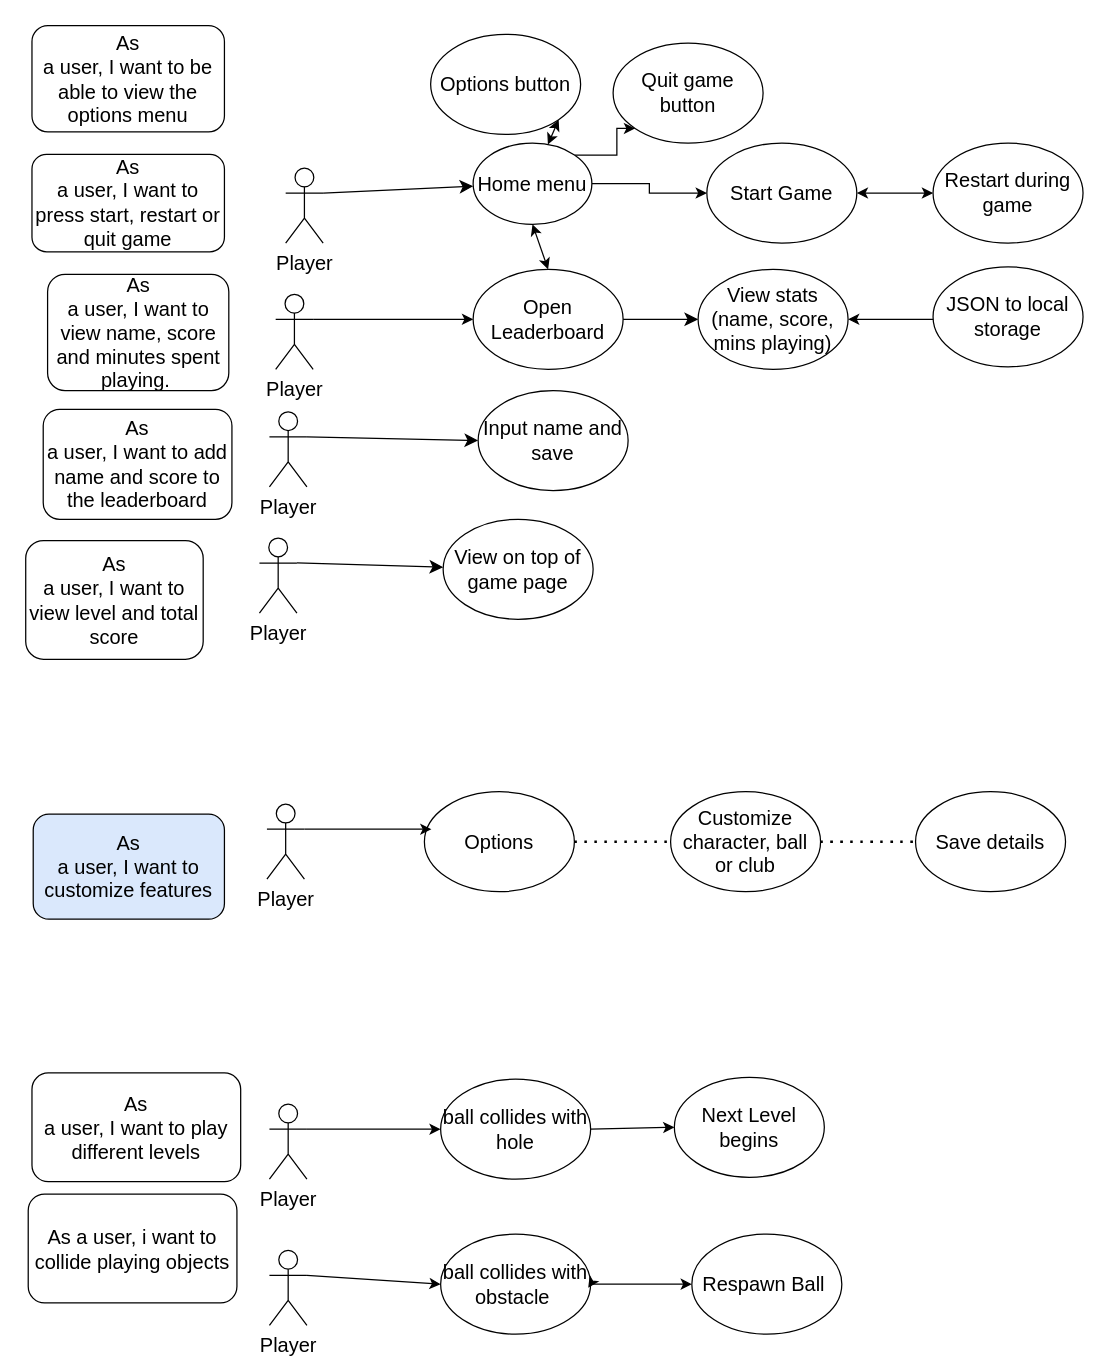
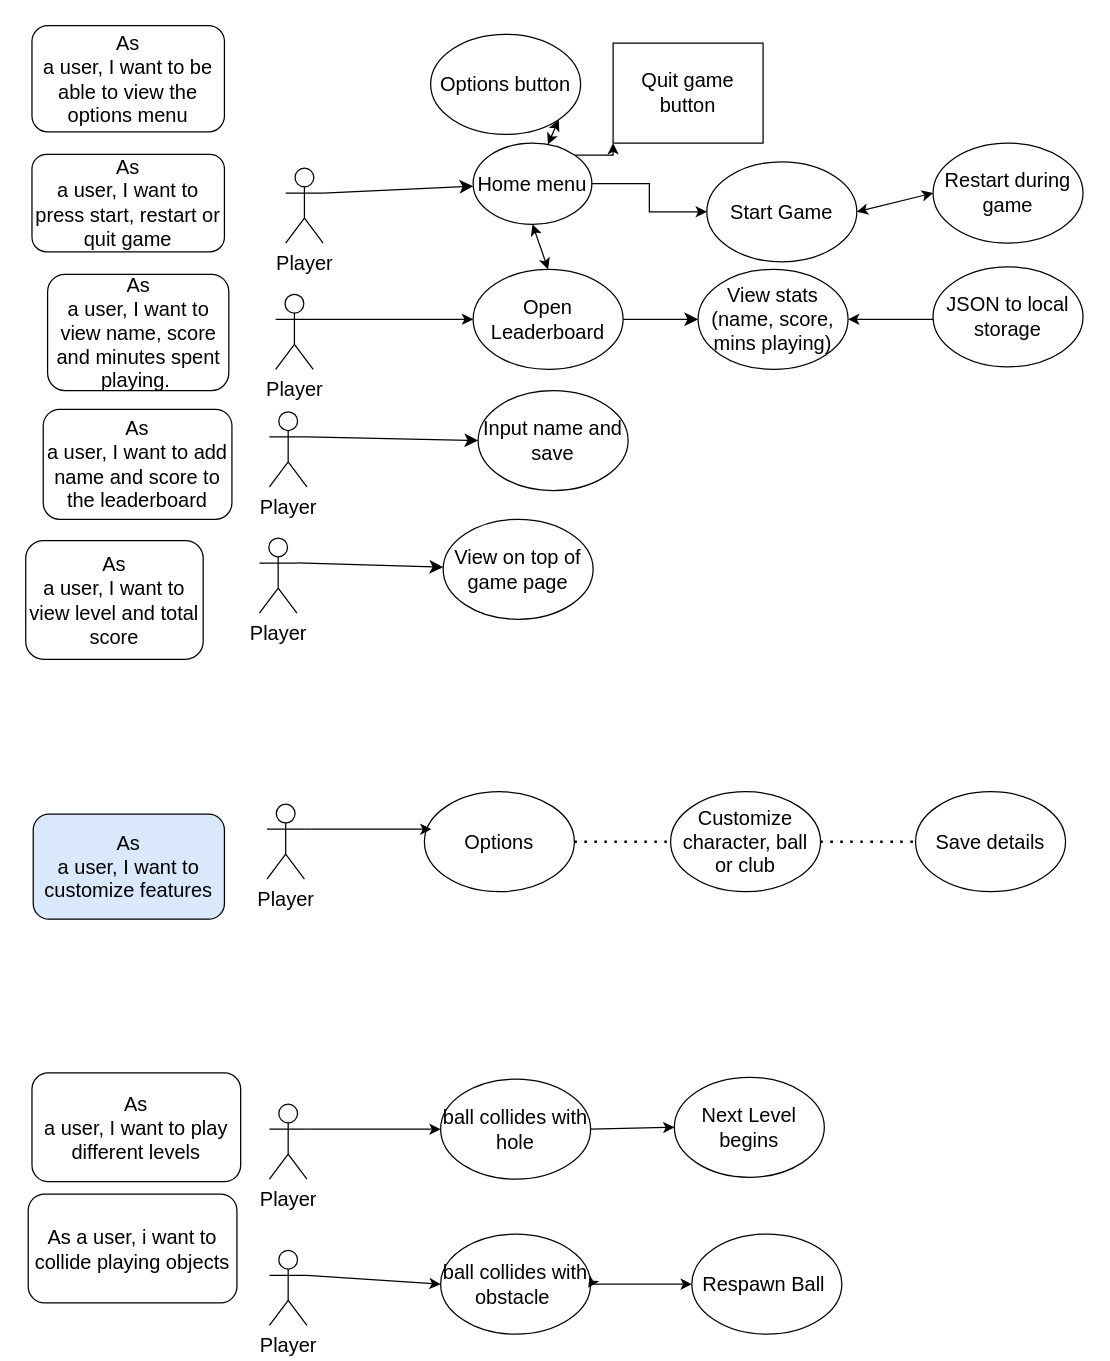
  <mxCell id="0" />
  <mxCell id="1" parent="0" />
  <mxCell id="2" value="As&lt;br&gt;a user, I want to press start, restart or quit game" style="rounded=1;whiteSpace=wrap;html=1;fontSize=16;" parent="1" vertex="1"><mxGeometry x="25" y="123" width="154" height="78" as="geometry" /></mxCell>
  <mxCell id="3" value="&lt;p class=&quot;MsoNormal&quot;&gt;As&lt;br&gt;a user, I want to view name, score and minutes spent playing.&amp;nbsp;&lt;/p&gt;" style="rounded=1;whiteSpace=wrap;html=1;fontSize=16;" parent="1" vertex="1"><mxGeometry x="37.5" y="219" width="145" height="93" as="geometry" /></mxCell>
  <mxCell id="4" value="&lt;p class=&quot;MsoNormal&quot;&gt;As&lt;br&gt;a user, I want to view level and total score&lt;/p&gt;" style="rounded=1;whiteSpace=wrap;html=1;fontSize=16;" parent="1" vertex="1"><mxGeometry x="20" y="432" width="142" height="95" as="geometry" /></mxCell>
  <mxCell id="5" value="&lt;p class=&quot;MsoNormal&quot;&gt;As&lt;br&gt;a user, I want to add name and score to the leaderboard&lt;/p&gt;" style="rounded=1;whiteSpace=wrap;html=1;fontSize=16;" parent="1" vertex="1"><mxGeometry x="34" y="327" width="151" height="88" as="geometry" /></mxCell>
  <mxCell id="6" value="&lt;p class=&quot;MsoNormal&quot;&gt;As&lt;br/&gt;a user, I want to customize features&lt;/p&gt;" style="rounded=1;whiteSpace=wrap;html=1;fontSize=16;fillColor=#dae8fc;" parent="1" vertex="1"><mxGeometry x="26" y="651" width="153" height="84" as="geometry" /></mxCell>
  <mxCell id="7" value="&lt;p class=&quot;MsoNormal&quot;&gt;As&lt;br/&gt;a user, I want to play different levels&lt;/p&gt;" style="rounded=1;whiteSpace=wrap;html=1;fontSize=16;" parent="1" vertex="1"><mxGeometry x="25" y="858" width="167" height="87" as="geometry" /></mxCell>
  <mxCell id="8" value="Player&lt;br&gt;" style="shape=umlActor;verticalLabelPosition=bottom;verticalAlign=top;html=1;outlineConnect=0;fontSize=16;" parent="1" vertex="1"><mxGeometry x="215" y="329" width="30" height="60" as="geometry" /></mxCell>
  <mxCell id="9" value="Player&lt;br&gt;" style="shape=umlActor;verticalLabelPosition=bottom;verticalAlign=top;html=1;outlineConnect=0;fontSize=16;" parent="1" vertex="1"><mxGeometry x="213" y="643" width="30" height="60" as="geometry" /></mxCell>
  <mxCell id="10" value="Player&lt;br&gt;" style="shape=umlActor;verticalLabelPosition=bottom;verticalAlign=top;html=1;outlineConnect=0;fontSize=16;" parent="1" vertex="1"><mxGeometry x="207" y="430" width="30" height="60" as="geometry" /></mxCell>
  <mxCell id="11" style="edgeStyle=none;curved=1;rounded=0;orthogonalLoop=1;jettySize=auto;html=1;exitX=1;exitY=0.333;exitDx=0;exitDy=0;exitPerimeter=0;fontSize=12;startSize=8;endSize=8;" parent="1" source="12" target="15" edge="1"><mxGeometry relative="1" as="geometry" /></mxCell>
  <mxCell id="12" value="Player&lt;br&gt;" style="shape=umlActor;verticalLabelPosition=bottom;verticalAlign=top;html=1;outlineConnect=0;fontSize=16;" parent="1" vertex="1"><mxGeometry x="228" y="134" width="30" height="60" as="geometry" /></mxCell>
  <mxCell id="13" style="edgeStyle=orthogonalEdgeStyle;rounded=0;orthogonalLoop=1;jettySize=auto;html=1;exitX=1;exitY=0.5;exitDx=0;exitDy=0;entryX=0;entryY=0.5;entryDx=0;entryDy=0;" parent="1" source="15" target="41" edge="1"><mxGeometry relative="1" as="geometry" /></mxCell>
  <mxCell id="14" style="edgeStyle=orthogonalEdgeStyle;rounded=0;orthogonalLoop=1;jettySize=auto;html=1;exitX=1;exitY=0;exitDx=0;exitDy=0;entryX=0;entryY=1;entryDx=0;entryDy=0;" parent="1" source="15" target="40" edge="1"><mxGeometry relative="1" as="geometry" /></mxCell>
  <mxCell id="15" value="Home menu" style="ellipse;whiteSpace=wrap;html=1;fontSize=16;" parent="1" vertex="1"><mxGeometry x="378" y="114" width="95" height="65" as="geometry" /></mxCell>
  <mxCell id="16" value="Restart during game" style="ellipse;whiteSpace=wrap;html=1;fontSize=16;" parent="1" vertex="1"><mxGeometry x="746" y="114" width="120" height="80" as="geometry" /></mxCell>
  <mxCell id="17" value="Open Leaderboard" style="ellipse;whiteSpace=wrap;html=1;fontSize=16;" parent="1" vertex="1"><mxGeometry x="378" y="215" width="120" height="80" as="geometry" /></mxCell>
  <mxCell id="18" value="View stats&lt;div&gt;(name, score, mins playing)&lt;/div&gt;" style="ellipse;whiteSpace=wrap;html=1;fontSize=16;" parent="1" vertex="1"><mxGeometry x="558" y="215" width="120" height="80" as="geometry" /></mxCell>
  <mxCell id="19" value="" style="endArrow=classic;html=1;rounded=0;fontSize=12;startSize=8;endSize=8;curved=1;exitX=1;exitY=0.5;exitDx=0;exitDy=0;entryX=0;entryY=0.5;entryDx=0;entryDy=0;" parent="1" source="17" target="18" edge="1"><mxGeometry width="50" height="50" relative="1" as="geometry"><mxPoint x="491" y="597" as="sourcePoint" /><mxPoint x="541" y="547" as="targetPoint" /></mxGeometry></mxCell>
  <mxCell id="20" value="" style="endArrow=classic;html=1;rounded=0;fontSize=12;startSize=8;endSize=8;curved=1;exitX=1;exitY=0.333;exitDx=0;exitDy=0;exitPerimeter=0;" parent="1" source="10" target="21" edge="1"><mxGeometry width="50" height="50" relative="1" as="geometry"><mxPoint x="491" y="597" as="sourcePoint" /><mxPoint x="346" y="350" as="targetPoint" /></mxGeometry></mxCell>
  <mxCell id="21" value="View on top of game page" style="ellipse;whiteSpace=wrap;html=1;fontSize=16;" parent="1" vertex="1"><mxGeometry x="354" y="415" width="120" height="80" as="geometry" /></mxCell>
  <mxCell id="22" value="Input name and save" style="ellipse;whiteSpace=wrap;html=1;fontSize=16;" parent="1" vertex="1"><mxGeometry x="382" y="312" width="120" height="80" as="geometry" /></mxCell>
  <mxCell id="23" value="" style="endArrow=classic;html=1;rounded=0;fontSize=12;startSize=8;endSize=8;curved=1;exitX=1;exitY=0.333;exitDx=0;exitDy=0;exitPerimeter=0;entryX=0;entryY=0.5;entryDx=0;entryDy=0;" parent="1" source="8" target="22" edge="1"><mxGeometry width="50" height="50" relative="1" as="geometry"><mxPoint x="491" y="597" as="sourcePoint" /><mxPoint x="541" y="547" as="targetPoint" /></mxGeometry></mxCell>
  <mxCell id="24" value="Customize character, ball or club" style="ellipse;whiteSpace=wrap;html=1;fontSize=16;" parent="1" vertex="1"><mxGeometry x="536" y="633" width="120" height="80" as="geometry" /></mxCell>
  <mxCell id="25" value="Options button" style="ellipse;whiteSpace=wrap;html=1;fontSize=16;" parent="1" vertex="1"><mxGeometry x="344" y="27" width="120" height="80" as="geometry" /></mxCell>
  <mxCell id="26" value="Save details" style="ellipse;whiteSpace=wrap;html=1;fontSize=16;" parent="1" vertex="1"><mxGeometry x="732" y="633" width="120" height="80" as="geometry" /></mxCell>
  <mxCell id="27" value="" style="endArrow=none;dashed=1;html=1;dashPattern=1 3;strokeWidth=2;rounded=0;fontSize=12;startSize=8;endSize=8;curved=1;exitX=1;exitY=0.5;exitDx=0;exitDy=0;entryX=0;entryY=0.5;entryDx=0;entryDy=0;" parent="1" source="24" target="26" edge="1"><mxGeometry width="50" height="50" relative="1" as="geometry"><mxPoint x="491" y="397" as="sourcePoint" /><mxPoint x="541" y="347" as="targetPoint" /></mxGeometry></mxCell>
  <mxCell id="28" value="&lt;p class=&quot;MsoNormal&quot;&gt;As a user, i want to collide playing objects&lt;/p&gt;" style="rounded=1;whiteSpace=wrap;html=1;fontSize=16;" parent="1" vertex="1"><mxGeometry x="22" y="955" width="167" height="87" as="geometry" /></mxCell>
  <mxCell id="29" value="Player&lt;br&gt;" style="shape=umlActor;verticalLabelPosition=bottom;verticalAlign=top;html=1;outlineConnect=0;fontSize=16;" parent="1" vertex="1"><mxGeometry x="215" y="883" width="30" height="60" as="geometry" /></mxCell>
  <mxCell id="30" value="" style="endArrow=classic;html=1;rounded=0;exitX=1;exitY=0.333;exitDx=0;exitDy=0;exitPerimeter=0;entryX=0;entryY=0.5;entryDx=0;entryDy=0;" parent="1" source="29" target="31" edge="1"><mxGeometry width="50" height="50" relative="1" as="geometry"><mxPoint x="525" y="829" as="sourcePoint" /><mxPoint x="349" y="941" as="targetPoint" /></mxGeometry></mxCell>
  <mxCell id="31" value="ball collides with hole" style="ellipse;whiteSpace=wrap;html=1;fontSize=16;" parent="1" vertex="1"><mxGeometry x="352" y="863" width="120" height="80" as="geometry" /></mxCell>
  <mxCell id="32" value="" style="endArrow=classic;html=1;rounded=0;exitX=1;exitY=0.5;exitDx=0;exitDy=0;entryX=0;entryY=0.5;entryDx=0;entryDy=0;" parent="1" source="31" target="33" edge="1"><mxGeometry width="50" height="50" relative="1" as="geometry"><mxPoint x="525" y="829" as="sourcePoint" /><mxPoint x="520" y="939" as="targetPoint" /></mxGeometry></mxCell>
  <mxCell id="33" value="Next Level begins" style="ellipse;whiteSpace=wrap;html=1;fontSize=16;" parent="1" vertex="1"><mxGeometry x="539" y="861.5" width="120" height="80" as="geometry" /></mxCell>
  <mxCell id="34" value="" style="endArrow=classic;html=1;rounded=0;exitX=1;exitY=0.333;exitDx=0;exitDy=0;exitPerimeter=0;entryX=0;entryY=0.5;entryDx=0;entryDy=0;" parent="1" source="49" target="36" edge="1"><mxGeometry width="50" height="50" relative="1" as="geometry"><mxPoint x="459" y="880" as="sourcePoint" /><mxPoint x="284.07" y="975.135" as="targetPoint" /></mxGeometry></mxCell>
  <mxCell id="35" style="edgeStyle=orthogonalEdgeStyle;rounded=0;orthogonalLoop=1;jettySize=auto;html=1;entryX=0;entryY=0.5;entryDx=0;entryDy=0;" parent="1" source="36" target="38" edge="1"><mxGeometry relative="1" as="geometry" /></mxCell>
  <mxCell id="36" value="ball collides with obstacle&amp;nbsp;" style="ellipse;whiteSpace=wrap;html=1;fontSize=16;" parent="1" vertex="1"><mxGeometry x="352" y="987" width="120" height="80" as="geometry" /></mxCell>
  <mxCell id="37" value="" style="endArrow=classic;html=1;rounded=0;exitX=1;exitY=0.5;exitDx=0;exitDy=0;" parent="1" source="36" edge="1"><mxGeometry width="50" height="50" relative="1" as="geometry"><mxPoint x="459" y="880" as="sourcePoint" /><mxPoint x="470.07" y="1029.933" as="targetPoint" /></mxGeometry></mxCell>
  <mxCell id="38" value="Respawn Ball&amp;nbsp;" style="ellipse;whiteSpace=wrap;html=1;fontSize=16;" parent="1" vertex="1"><mxGeometry x="553" y="987" width="120" height="80" as="geometry" /></mxCell>
  <mxCell id="39" value="Options" style="ellipse;whiteSpace=wrap;html=1;fontSize=16;" parent="1" vertex="1"><mxGeometry x="339" y="633" width="120" height="80" as="geometry" /></mxCell>
- <mxCell id="40" value="Quit game button" style="ellipse;whiteSpace=wrap;html=1;fontSize=16;" parent="1" vertex="1"><mxGeometry x="490" y="34" width="120" height="80" as="geometry" /></mxCell>
- <mxCell id="41" value="Start Game" style="ellipse;whiteSpace=wrap;html=1;fontSize=16;" parent="1" vertex="1"><mxGeometry x="565" y="114" width="120" height="80" as="geometry" /></mxCell>
+ <mxCell id="40" value="Quit game button" style="whiteSpace=wrap;html=1;fontSize=16;rounded=0;" parent="1" vertex="1"><mxGeometry x="490" y="34" width="120" height="80" as="geometry" /></mxCell>
+ <mxCell id="41" value="Start Game" style="ellipse;whiteSpace=wrap;html=1;fontSize=16;" parent="1" vertex="1"><mxGeometry x="565" y="129" width="120" height="80" as="geometry" /></mxCell>
  <mxCell id="42" value="&lt;p class=&quot;MsoNormal&quot;&gt;As&lt;br&gt;a user, I want to be able to view the options menu&lt;/p&gt;" style="rounded=1;whiteSpace=wrap;html=1;fontSize=16;" parent="1" vertex="1"><mxGeometry x="25" y="20" width="154" height="85" as="geometry" /></mxCell>
  <mxCell id="43" value="JSON to local storage" style="ellipse;whiteSpace=wrap;html=1;fontSize=16;" parent="1" vertex="1"><mxGeometry x="746" y="213" width="120" height="80" as="geometry" /></mxCell>
  <mxCell id="44" style="edgeStyle=orthogonalEdgeStyle;rounded=0;orthogonalLoop=1;jettySize=auto;html=1;exitX=1;exitY=0.333;exitDx=0;exitDy=0;exitPerimeter=0;entryX=0.047;entryY=0.375;entryDx=0;entryDy=0;entryPerimeter=0;" parent="1" source="9" target="39" edge="1"><mxGeometry relative="1" as="geometry" /></mxCell>
  <mxCell id="45" value="" style="endArrow=none;dashed=1;html=1;dashPattern=1 3;strokeWidth=2;rounded=0;exitX=1;exitY=0.5;exitDx=0;exitDy=0;entryX=0;entryY=0.5;entryDx=0;entryDy=0;" parent="1" source="39" target="24" edge="1"><mxGeometry width="50" height="50" relative="1" as="geometry"><mxPoint x="446" y="545" as="sourcePoint" /><mxPoint x="496" y="495" as="targetPoint" /></mxGeometry></mxCell>
  <mxCell id="46" value="" style="endArrow=classic;html=1;rounded=0;entryX=1;entryY=0.5;entryDx=0;entryDy=0;" parent="1" target="18" edge="1"><mxGeometry width="50" height="50" relative="1" as="geometry"><mxPoint x="746" y="255" as="sourcePoint" /><mxPoint x="667" y="229" as="targetPoint" /></mxGeometry></mxCell>
  <mxCell id="47" style="edgeStyle=orthogonalEdgeStyle;rounded=0;orthogonalLoop=1;jettySize=auto;html=1;exitX=1;exitY=0.333;exitDx=0;exitDy=0;exitPerimeter=0;entryX=0;entryY=0.5;entryDx=0;entryDy=0;" parent="1" source="48" target="17" edge="1"><mxGeometry relative="1" as="geometry" /></mxCell>
  <mxCell id="48" value="Player&lt;br&gt;" style="shape=umlActor;verticalLabelPosition=bottom;verticalAlign=top;html=1;outlineConnect=0;fontSize=16;" parent="1" vertex="1"><mxGeometry x="220" y="235" width="30" height="60" as="geometry" /></mxCell>
  <mxCell id="49" value="Player&lt;br&gt;" style="shape=umlActor;verticalLabelPosition=bottom;verticalAlign=top;html=1;outlineConnect=0;fontSize=16;" parent="1" vertex="1"><mxGeometry x="215" y="1000" width="30" height="60" as="geometry" /></mxCell>
  <mxCell id="50" value="" style="endArrow=classic;startArrow=classic;html=1;rounded=0;exitX=1;exitY=1;exitDx=0;exitDy=0;" parent="1" source="25" target="15" edge="1"><mxGeometry width="50" height="50" relative="1" as="geometry"><mxPoint x="446" y="237" as="sourcePoint" /><mxPoint x="496" y="187" as="targetPoint" /></mxGeometry></mxCell>
  <mxCell id="51" value="" style="endArrow=classic;startArrow=classic;html=1;rounded=0;entryX=0;entryY=0.5;entryDx=0;entryDy=0;exitX=1;exitY=0.5;exitDx=0;exitDy=0;" parent="1" source="41" target="16" edge="1"><mxGeometry width="50" height="50" relative="1" as="geometry"><mxPoint x="446" y="237" as="sourcePoint" /><mxPoint x="496" y="187" as="targetPoint" /></mxGeometry></mxCell>
  <mxCell id="52" value="" style="endArrow=classic;startArrow=classic;html=1;rounded=0;entryX=0.5;entryY=1;entryDx=0;entryDy=0;exitX=0.5;exitY=0;exitDx=0;exitDy=0;" parent="1" source="17" target="15" edge="1"><mxGeometry width="50" height="50" relative="1" as="geometry"><mxPoint x="446" y="237" as="sourcePoint" /><mxPoint x="496" y="187" as="targetPoint" /></mxGeometry></mxCell>
